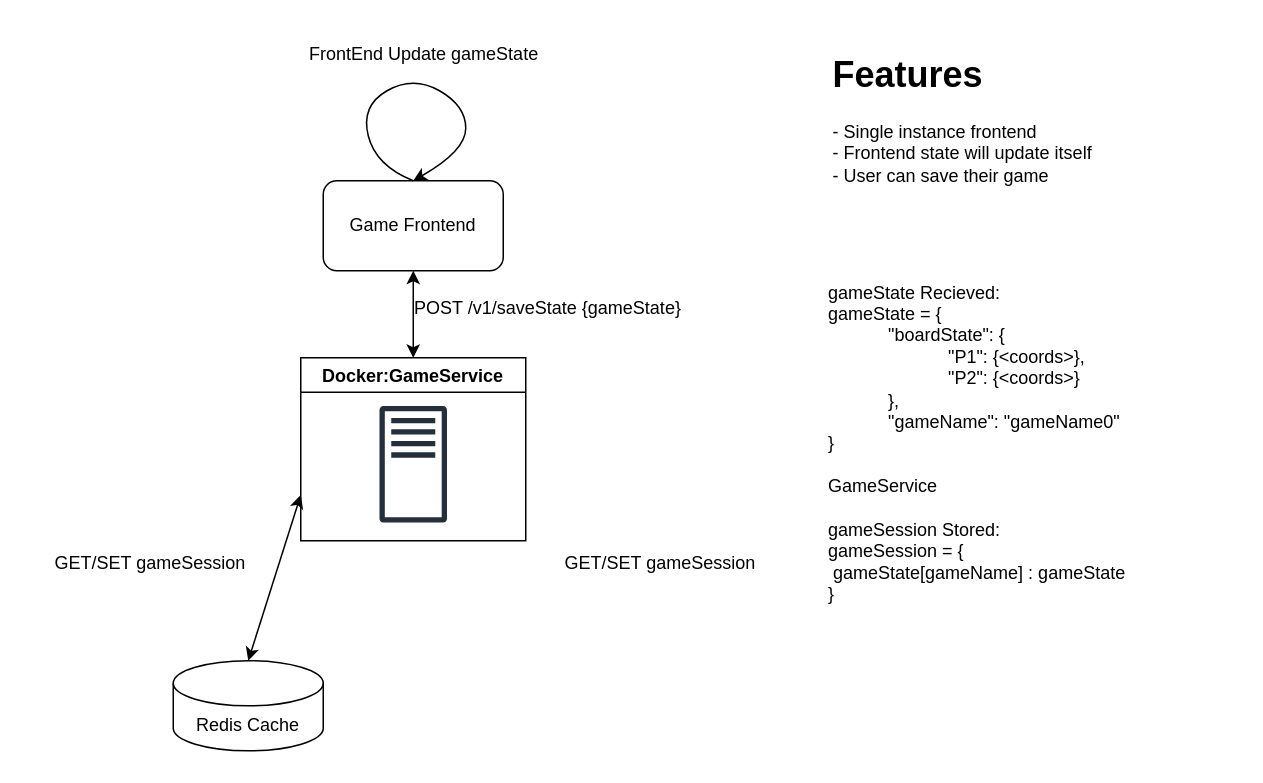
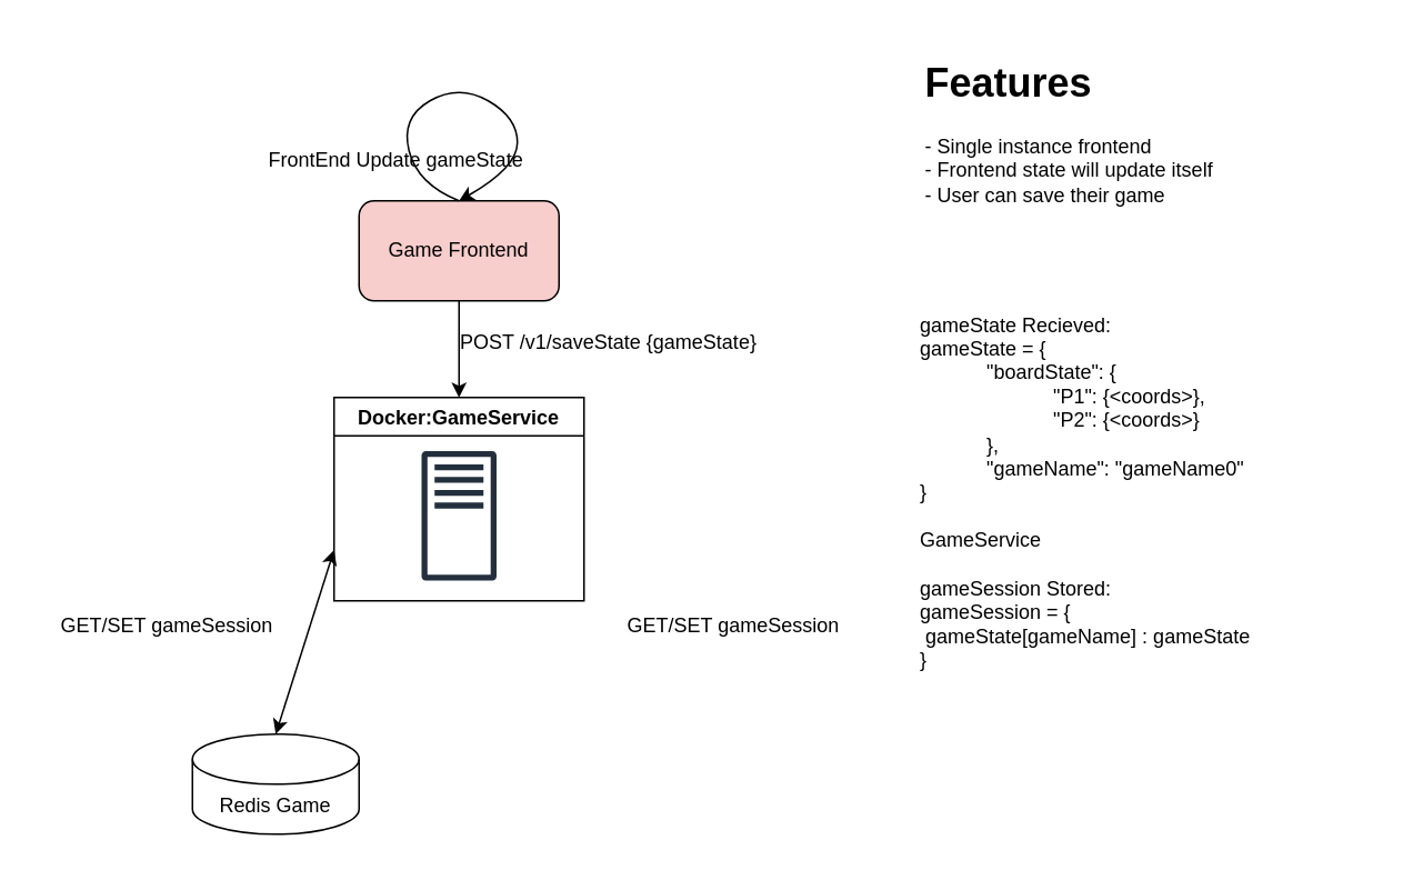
  <mxCell id="0" />
  <mxCell id="1" parent="0" />
  <mxCell id="2" value="" style="sketch=0;outlineConnect=0;fontColor=#232F3E;gradientColor=none;fillColor=#232F3D;strokeColor=none;dashed=0;verticalLabelPosition=bottom;verticalAlign=top;align=center;html=1;fontSize=12;fontStyle=0;aspect=fixed;pointerEvents=1;shape=mxgraph.aws4.traditional_server;" parent="1" vertex="1"><mxGeometry x="252.5" y="270" width="45" height="78" as="geometry" /></mxCell>
- <mxCell id="3" value="Game Frontend" style="rounded=1;whiteSpace=wrap;html=1;" parent="1" vertex="1"><mxGeometry x="215" y="120" width="120" height="60" as="geometry" /></mxCell>
+ <mxCell id="3" value="Game Frontend" style="rounded=1;whiteSpace=wrap;html=1;fillColor=#f8cecc;" parent="1" vertex="1"><mxGeometry x="215" y="120" width="120" height="60" as="geometry" /></mxCell>
  <mxCell id="4" value="POST /v1/saveState {gameState}" style="text;html=1;strokeColor=none;fillColor=none;align=center;verticalAlign=middle;whiteSpace=wrap;rounded=0;" parent="1" vertex="1"><mxGeometry x="249" y="190" width="232" height="30" as="geometry" /></mxCell>
- <mxCell id="5" value="" style="endArrow=classic;startArrow=classic;html=1;rounded=0;entryX=0.5;entryY=1;entryDx=0;entryDy=0;exitX=0.5;exitY=0;exitDx=0;exitDy=0;" parent="1" source="10" target="3" edge="1"><mxGeometry width="50" height="50" relative="1" as="geometry"><mxPoint x="230" y="250" as="sourcePoint" /><mxPoint x="280" y="200" as="targetPoint" /></mxGeometry></mxCell>
- <mxCell id="6" value="Redis Cache&lt;br&gt;" style="shape=cylinder3;whiteSpace=wrap;html=1;boundedLbl=1;backgroundOutline=1;size=15;" parent="1" vertex="1"><mxGeometry x="115" y="440" width="100" height="60" as="geometry" /></mxCell>
+ <mxCell id="5" value="" style="endArrow=none;startArrow=classic;html=1;rounded=0;entryX=0.5;entryY=1;entryDx=0;entryDy=0;exitX=0.5;exitY=0;exitDx=0;exitDy=0;" parent="1" source="10" target="3" edge="1"><mxGeometry width="50" height="50" relative="1" as="geometry"><mxPoint x="230" y="250" as="sourcePoint" /><mxPoint x="280" y="200" as="targetPoint" /></mxGeometry></mxCell>
+ <mxCell id="6" value="Redis Game&lt;br&gt;" style="shape=cylinder3;whiteSpace=wrap;html=1;boundedLbl=1;backgroundOutline=1;size=15;" parent="1" vertex="1"><mxGeometry x="115" y="440" width="100" height="60" as="geometry" /></mxCell>
  <mxCell id="7" value="" style="endArrow=classic;startArrow=classic;html=1;rounded=0;exitX=0.5;exitY=0;exitDx=0;exitDy=0;exitPerimeter=0;entryX=0;entryY=0.75;entryDx=0;entryDy=0;" parent="1" source="6" target="10" edge="1"><mxGeometry width="50" height="50" relative="1" as="geometry"><mxPoint x="180" y="380" as="sourcePoint" /><mxPoint x="230" y="330" as="targetPoint" /></mxGeometry></mxCell>
  <mxCell id="8" value="" style="curved=1;endArrow=classic;html=1;rounded=0;exitX=0.5;exitY=0;exitDx=0;exitDy=0;entryX=0.5;entryY=0;entryDx=0;entryDy=0;" edge="1" parent="1" source="3" target="3"><mxGeometry width="50" height="50" relative="1" as="geometry"><mxPoint x="260" y="100" as="sourcePoint" /><mxPoint x="310" y="90" as="targetPoint" /><Array as="points"><mxPoint x="250" y="110" /><mxPoint x="240" y="70" /><mxPoint x="275" y="50" /><mxPoint x="310" y="70" /><mxPoint x="310" y="100" /></Array></mxGeometry></mxCell>
- <mxCell id="9" value="FrontEnd Update gameState" style="text;strokeColor=none;fillColor=none;align=left;verticalAlign=middle;spacingLeft=4;spacingRight=4;overflow=hidden;points=[[0,0.5],[1,0.5]];portConstraint=eastwest;rotatable=0;" vertex="1" parent="1"><mxGeometry x="200" y="20" width="180" height="30" as="geometry" /></mxCell>
+ <mxCell id="9" value="FrontEnd Update gameState" style="text;strokeColor=none;fillColor=none;align=left;verticalAlign=middle;spacingLeft=4;spacingRight=4;overflow=hidden;points=[[0,0.5],[1,0.5]];portConstraint=eastwest;rotatable=0;" vertex="1" parent="1"><mxGeometry x="155" y="80" width="180" height="30" as="geometry" /></mxCell>
  <mxCell id="10" value="Docker:GameService" style="swimlane;" vertex="1" parent="1"><mxGeometry x="200" y="238" width="150" height="122" as="geometry" /></mxCell>
  <mxCell id="11" value="&lt;h1&gt;Features&lt;/h1&gt;&lt;p&gt;- Single instance frontend&lt;br&gt;- Frontend state will update itself&lt;br&gt;- User can save their game&lt;br&gt;&lt;br&gt;&lt;/p&gt;" style="text;html=1;strokeColor=none;fillColor=none;spacing=5;spacingTop=-20;whiteSpace=wrap;overflow=hidden;rounded=0;" vertex="1" parent="1"><mxGeometry x="550" y="30" width="190" height="120" as="geometry" /></mxCell>
  <mxCell id="12" value="GET/SET gameSession" style="text;html=1;strokeColor=none;fillColor=none;align=center;verticalAlign=middle;whiteSpace=wrap;rounded=0;" vertex="1" parent="1"><mxGeometry x="20" y="360" width="160" height="30" as="geometry" /></mxCell>
  <mxCell id="13" value="gameState Recieved:&lt;br&gt;gameState&amp;nbsp;= {&lt;br&gt;&lt;blockquote style=&quot;margin: 0 0 0 40px ; border: none ; padding: 0px&quot;&gt;&quot;boardState&quot;: {&lt;br&gt;&lt;/blockquote&gt;&lt;blockquote style=&quot;margin: 0 0 0 40px ; border: none ; padding: 0px&quot;&gt;&lt;blockquote style=&quot;margin: 0 0 0 40px ; border: none ; padding: 0px&quot;&gt;&lt;span&gt;&quot;P1&quot;: {&amp;lt;coords&amp;gt;},&lt;/span&gt;&lt;/blockquote&gt;&lt;blockquote style=&quot;margin: 0 0 0 40px ; border: none ; padding: 0px&quot;&gt;&quot;P2&quot;: {&amp;lt;coords&amp;gt;}&lt;/blockquote&gt;&lt;/blockquote&gt;&lt;blockquote style=&quot;margin: 0 0 0 40px ; border: none ; padding: 0px&quot;&gt;},&lt;br&gt;&quot;gameName&quot;: &quot;gameName0&quot;&lt;/blockquote&gt;&lt;blockquote style=&quot;margin: 0 0 0 40px ; border: none ; padding: 0px&quot;&gt;&lt;/blockquote&gt;}&lt;br&gt;&lt;br&gt;GameService&lt;br&gt;&lt;br&gt;gameSession&amp;nbsp;Stored:&lt;br&gt;gameSession = {&lt;br&gt;&lt;span style=&quot;white-space: pre&quot;&gt; &lt;/span&gt;gameState[gameName] : gameState&lt;br&gt;}" style="text;html=1;strokeColor=none;fillColor=none;align=left;verticalAlign=middle;whiteSpace=wrap;rounded=0;" vertex="1" parent="1"><mxGeometry x="550" y="160" width="270" height="270" as="geometry" /></mxCell>
  <mxCell id="14" value="GET/SET gameSession" style="text;html=1;strokeColor=none;fillColor=none;align=center;verticalAlign=middle;whiteSpace=wrap;rounded=0;" vertex="1" parent="1"><mxGeometry x="360" y="360" width="160" height="30" as="geometry" /></mxCell>
